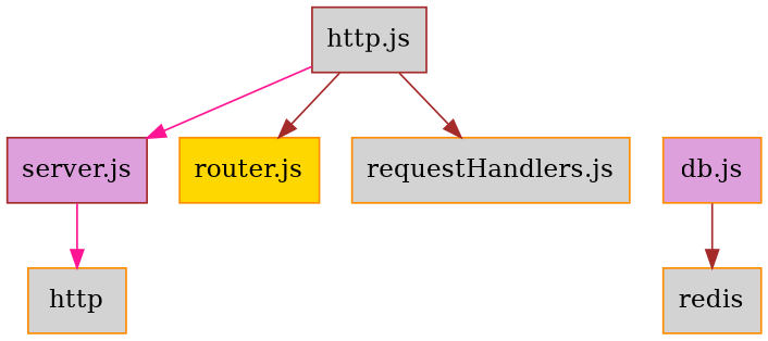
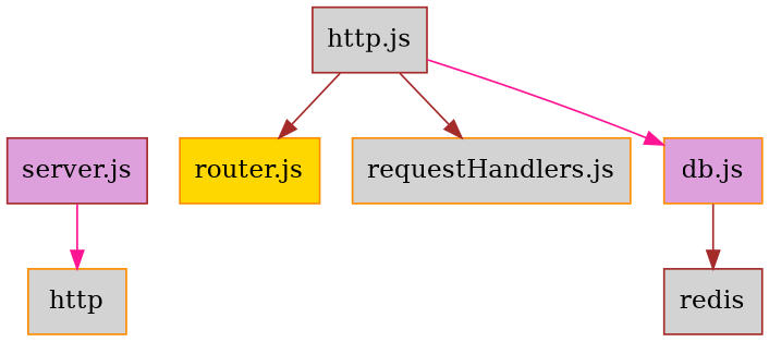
  digraph {
    node [color=darkorange fillcolor=lightgrey shape=box style=filled]
    edge [color=brown]
    n1 [color=brown label="http.js"]
    "server.js" [color=brown fillcolor=plum]
    "router.js" [fillcolor=gold]
    "requestHandlers.js"
    http
    "db.js" [fillcolor=plum]
-   redis
-   n1 -> "server.js" [color=deeppink]
+   redis [color=brown]
+   n1 -> "db.js" [color=deeppink]
    n1 -> "router.js"
    n1 -> "requestHandlers.js"
    "server.js" -> http [color=deeppink]
    "db.js" -> redis
  }
